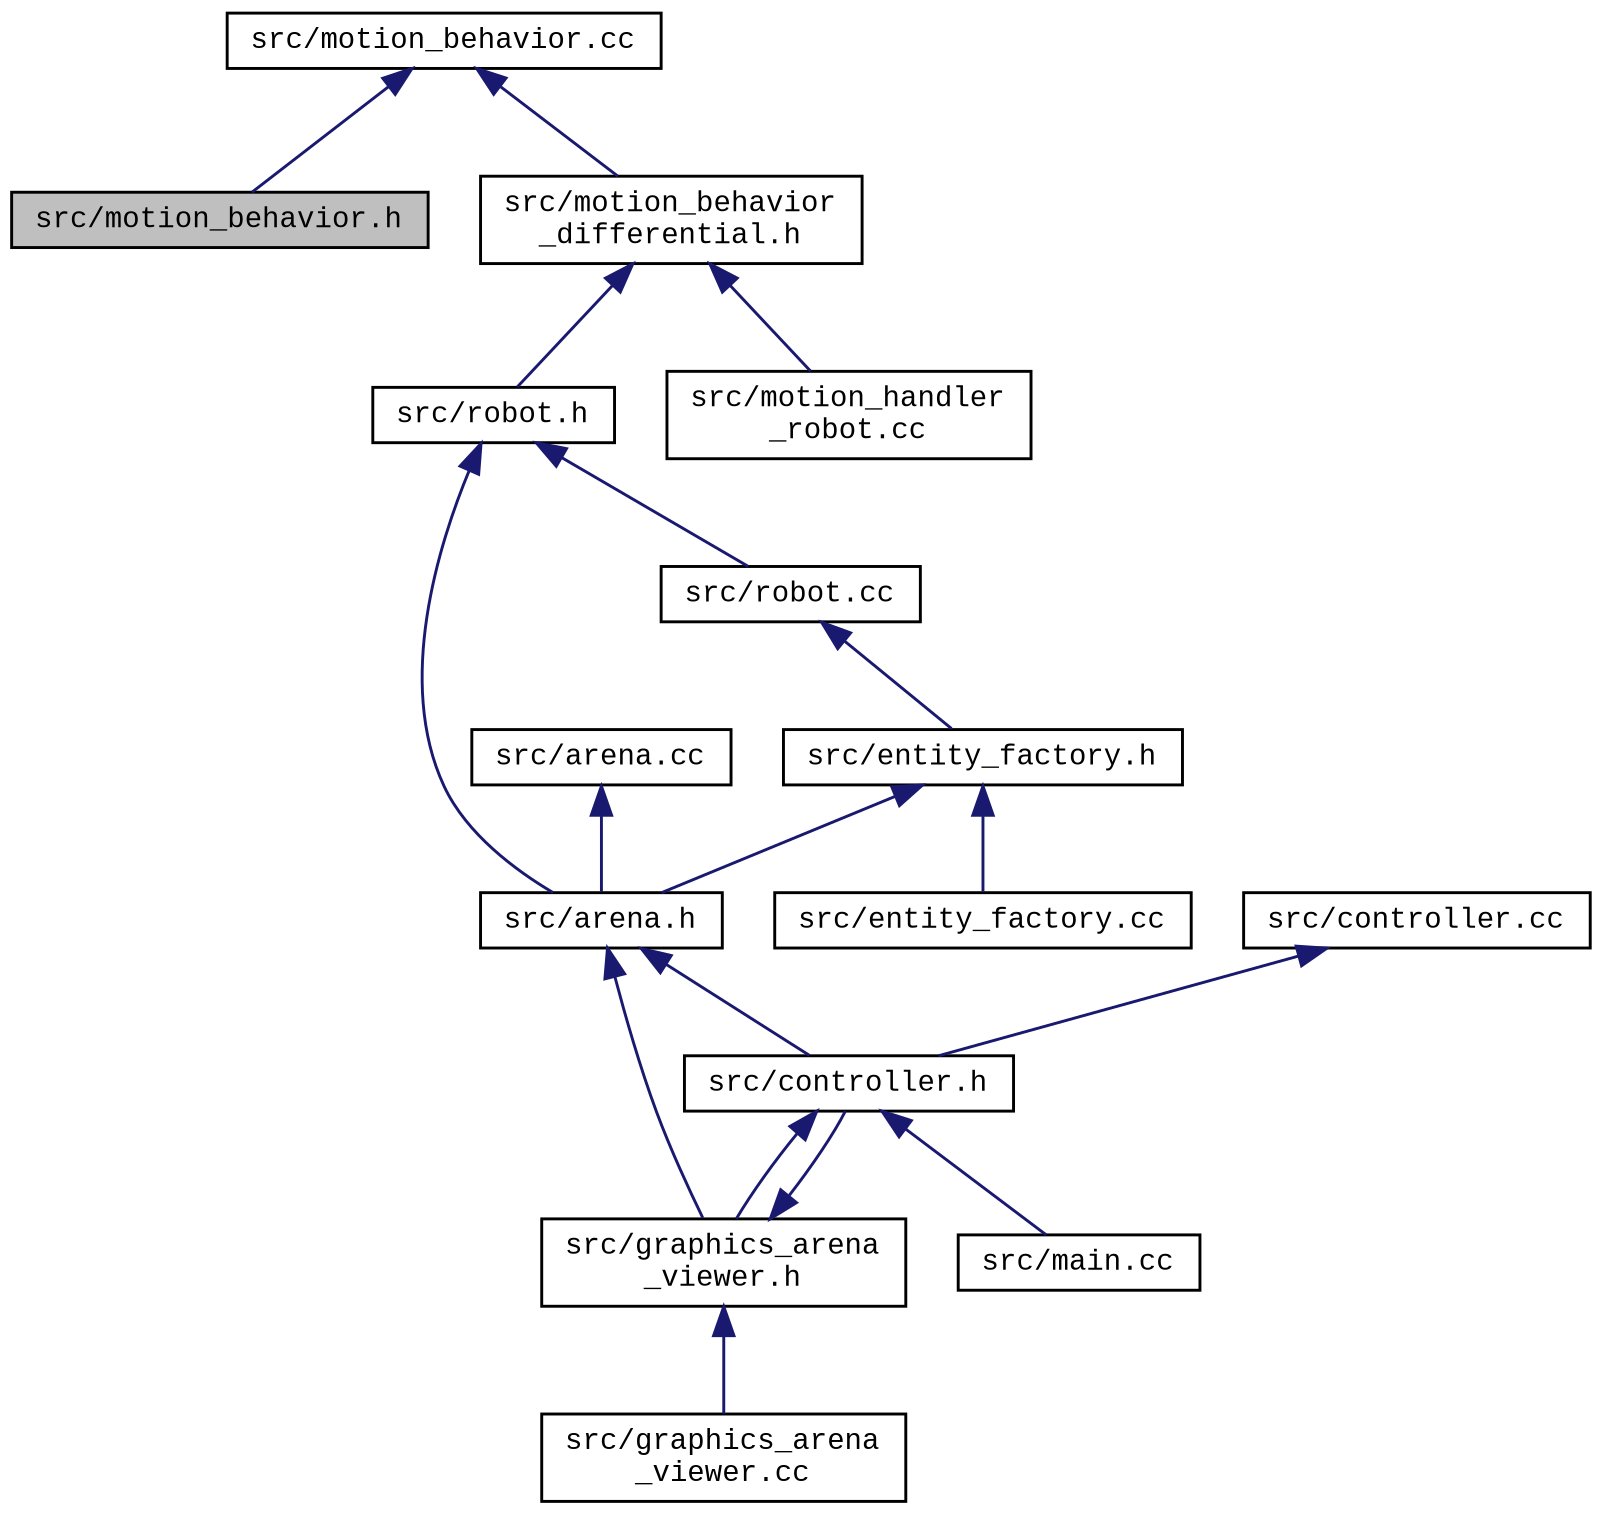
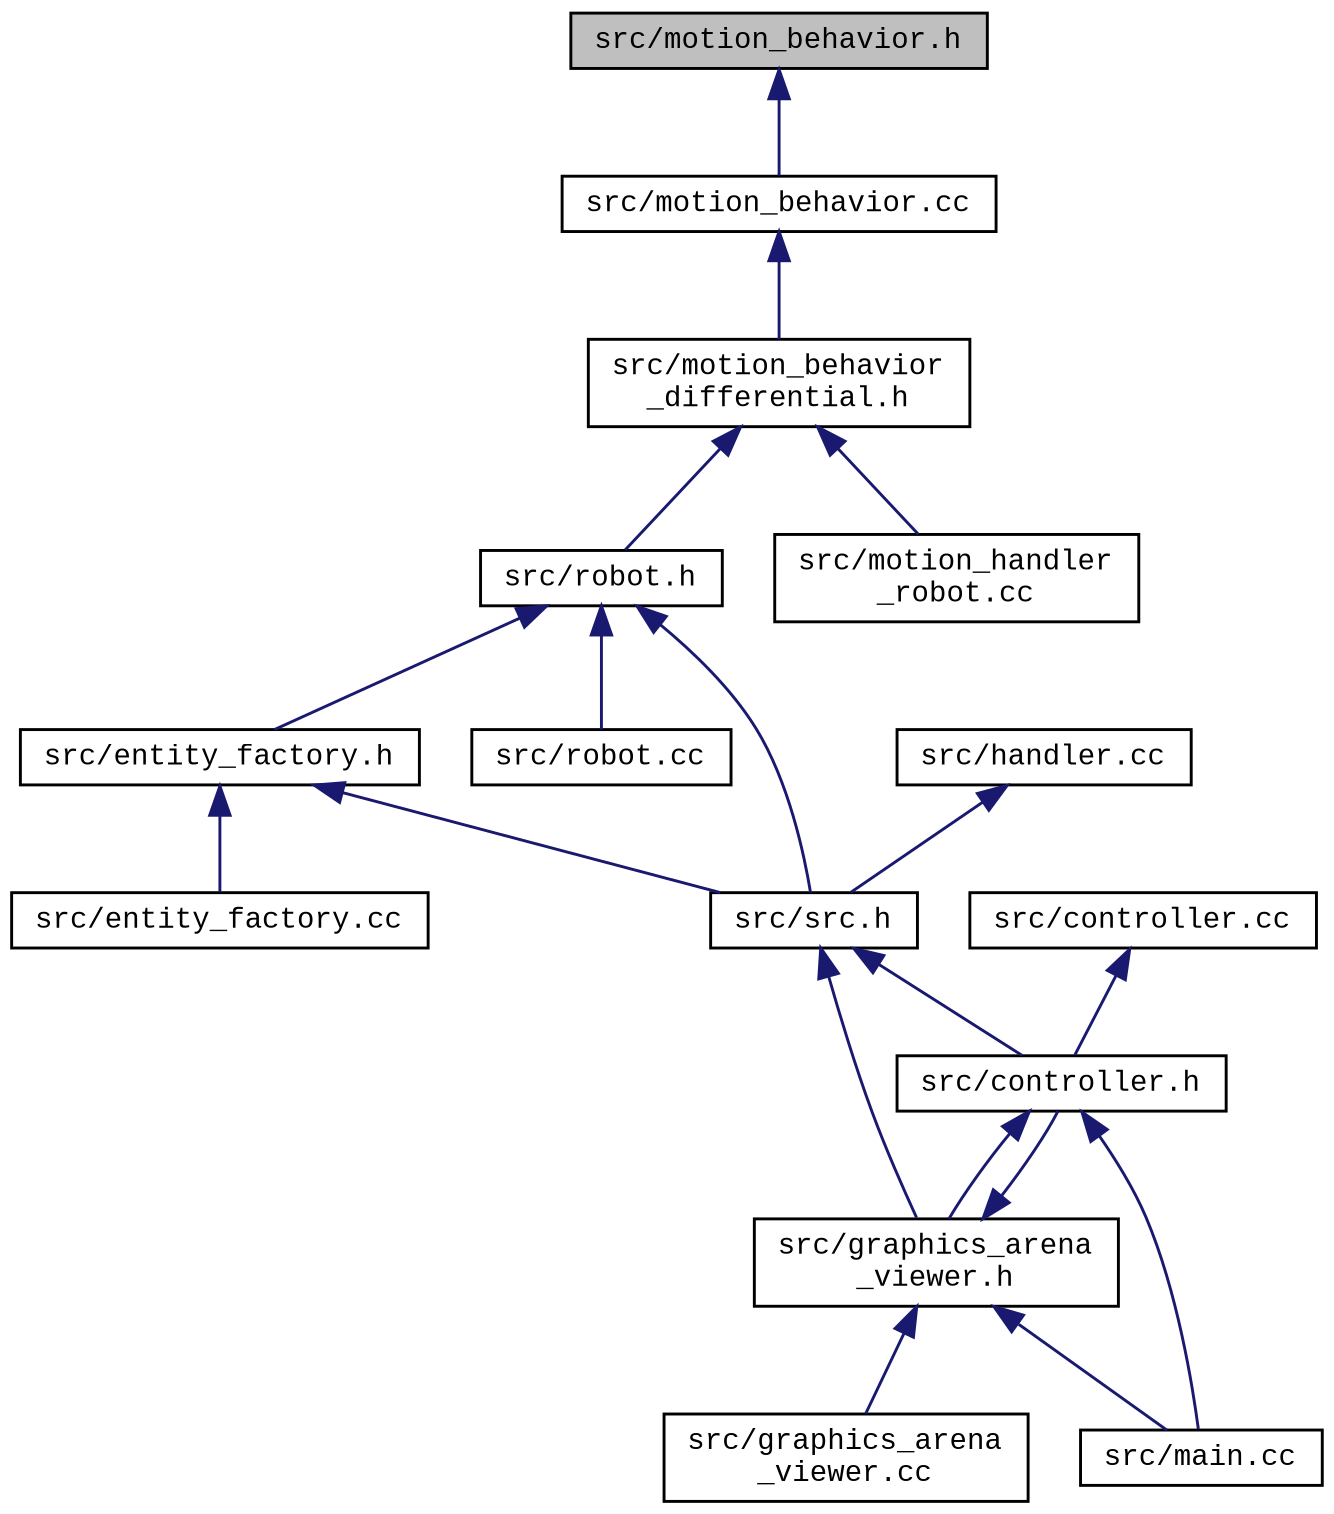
  digraph {
    fontname="Liberation Mono"
    node [color=black fillcolor=white fontname="Liberation Mono" fontsize=10 shape=record style=filled]
    edge [color=midnightblue dir=back fontname="Liberation Mono" fontsize=10 labelfontname=Helvetica labelfontsize=10 style=solid]
    n1 [fillcolor=grey75 fontcolor=black height=0.2 label="src/motion_behavior.h" width=0.4]
    n2 [height=0.2 label="src/motion_behavior.cc" width=0.4]
    n3 [height=0.2 label="src/motion_behavior\l_differential.h" width=0.4]
    n4 [height=0.2 label="src/robot.h" width=0.4]
    n5 [height=0.2 label="src/motion_handler\l_robot.cc" width=0.4]
    n6 [height=0.2 label="src/entity_factory.h" width=0.4]
-   n7 [height=0.2 label="src/arena.h" width=0.4]
+   n7 [height=0.2 label="src/src.h" width=0.4]
    n8 [height=0.2 label="src/robot.cc" width=0.4]
    n9 [height=0.2 label="src/entity_factory.cc" width=0.4]
    n10 [height=0.2 label="src/controller.h" width=0.4]
    n11 [height=0.2 label="src/graphics_arena\l_viewer.h" width=0.4]
-   n12 [height=0.2 label="src/arena.cc" width=0.4]
+   n12 [height=0.2 label="src/handler.cc" width=0.4]
    n13 [height=0.2 label="src/main.cc" width=0.4]
    n14 [height=0.2 label="src/graphics_arena\l_viewer.cc" width=0.4]
    n15 [height=0.2 label="src/controller.cc" width=0.4]
-   n2 -> n1
+   n1 -> n2
    n2 -> n3
    n3 -> n4
    n3 -> n5
-   n8 -> n6
+   n4 -> n6
    n4 -> n7
    n4 -> n8
    n6 -> n7
    n6 -> n9
    n7 -> n10
    n7 -> n11
    n10 -> n11
    n10 -> n13
    n11 -> n10
+   n11 -> n13
    n11 -> n14
    n12 -> n7
    n15 -> n10
  }
